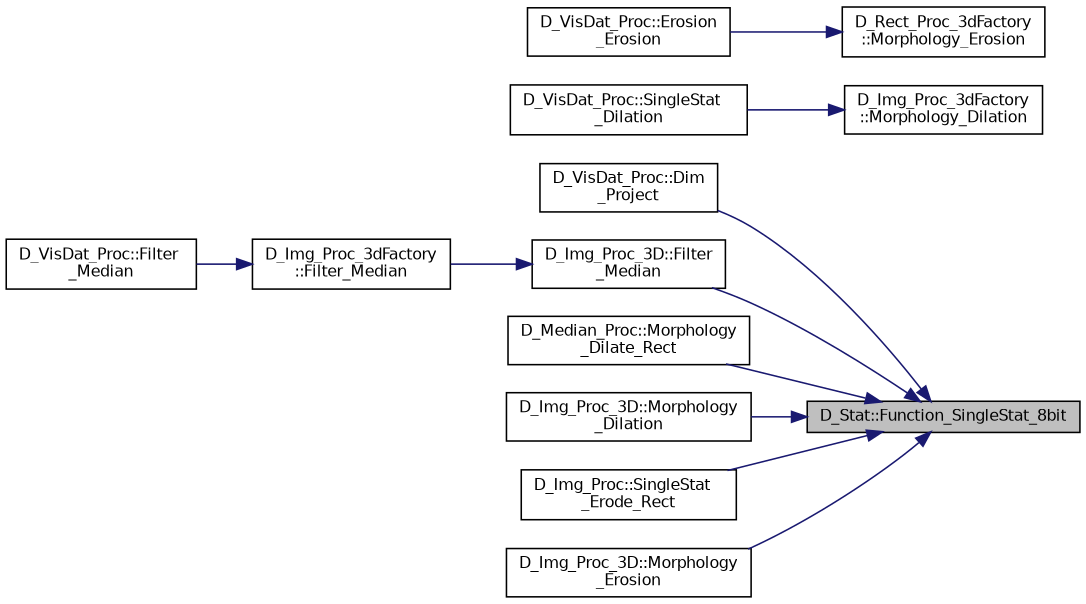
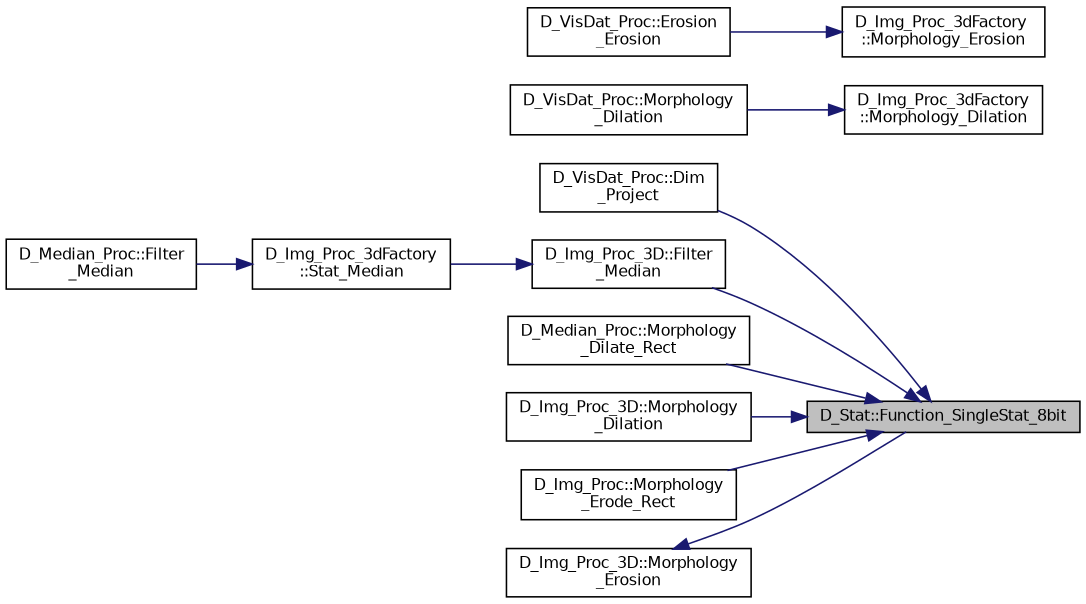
  digraph {
    rankdir=RL
    node [color=black fillcolor=white fontname=Helvetica fontsize=10 shape=record style=filled]
    edge [color=midnightblue dir=back fontname=Helvetica fontsize=10 labelfontname=Helvetica labelfontsize=10 style=solid]
    n1 [fillcolor=grey75 fontcolor=black height=0.2 label="D_Stat::Function_SingleStat_8bit" width=0.4]
    n2 [height=0.2 label="D_VisDat_Proc::Dim\l_Project" width=0.4]
    n3 [height=0.2 label="D_Img_Proc_3D::Filter\l_Median" width=0.4]
    n4 [height=0.2 label="D_Median_Proc::Morphology\l_Dilate_Rect" width=0.4]
    n5 [height=0.2 label="D_Img_Proc_3D::Morphology\l_Dilation" width=0.4]
-   n6 [height=0.2 label="D_Img_Proc::SingleStat\l_Erode_Rect" width=0.4]
+   n6 [height=0.2 label="D_Img_Proc::Morphology\l_Erode_Rect" width=0.4]
    n7 [height=0.2 label="D_Img_Proc_3D::Morphology\l_Erosion" width=0.4]
-   n8 [height=0.2 label="D_Img_Proc_3dFactory\l::Filter_Median" width=0.4]
-   n9 [height=0.2 label="D_VisDat_Proc::Filter\l_Median" width=0.4]
+   n8 [height=0.2 label="D_Img_Proc_3dFactory\l::Stat_Median" width=0.4]
+   n9 [height=0.2 label="D_Median_Proc::Filter\l_Median" width=0.4]
    n10 [height=0.2 label="D_Img_Proc_3dFactory\l::Morphology_Dilation" width=0.4]
-   n11 [height=0.2 label="D_VisDat_Proc::SingleStat\l_Dilation" width=0.4]
-   n12 [height=0.2 label="D_Rect_Proc_3dFactory\l::Morphology_Erosion" width=0.4]
+   n11 [height=0.2 label="D_VisDat_Proc::Morphology\l_Dilation" width=0.4]
+   n12 [height=0.2 label="D_Img_Proc_3dFactory\l::Morphology_Erosion" width=0.4]
    n13 [height=0.2 label="D_VisDat_Proc::Erosion\l_Erosion" width=0.4]
    n1 -> n2
    n1 -> n3
    n1 -> n4
    n1 -> n5
    n1 -> n6
-   n1 -> n7
+   n7 -> n1
    n3 -> n8
    n8 -> n9
    n10 -> n11
    n12 -> n13
  }
